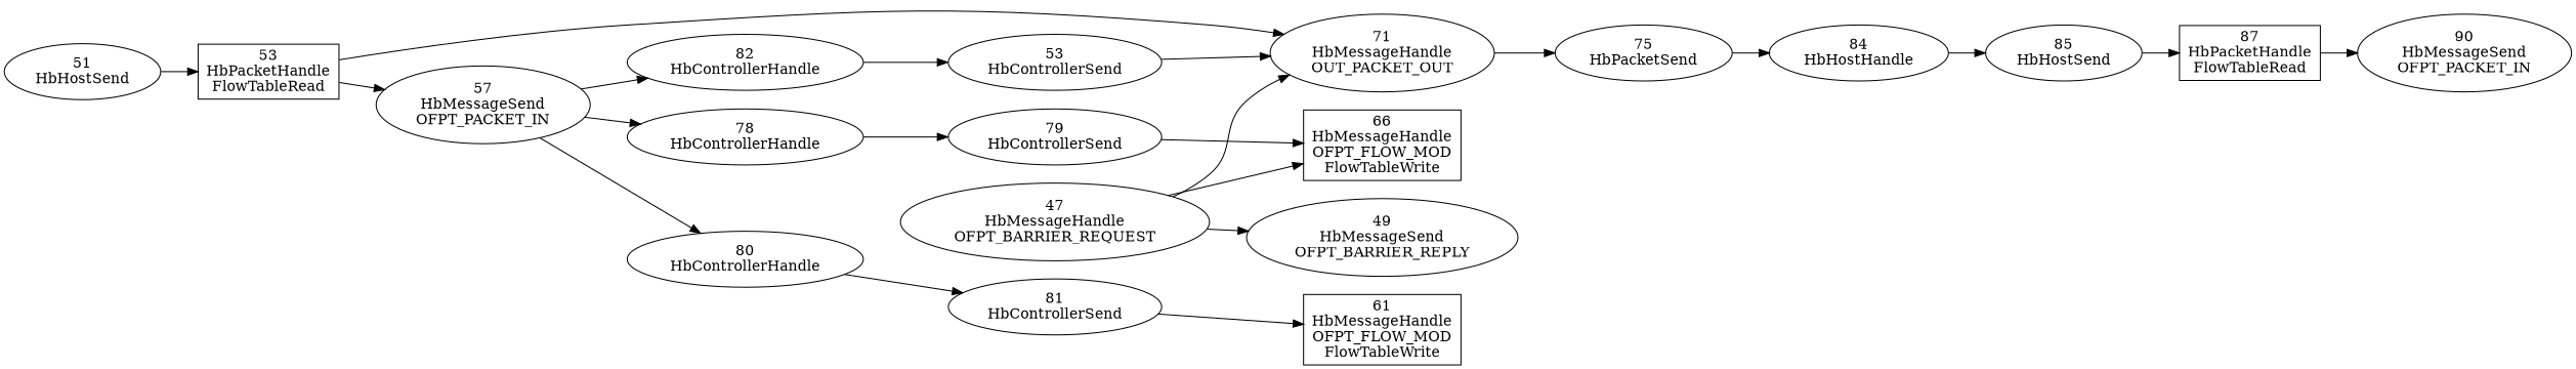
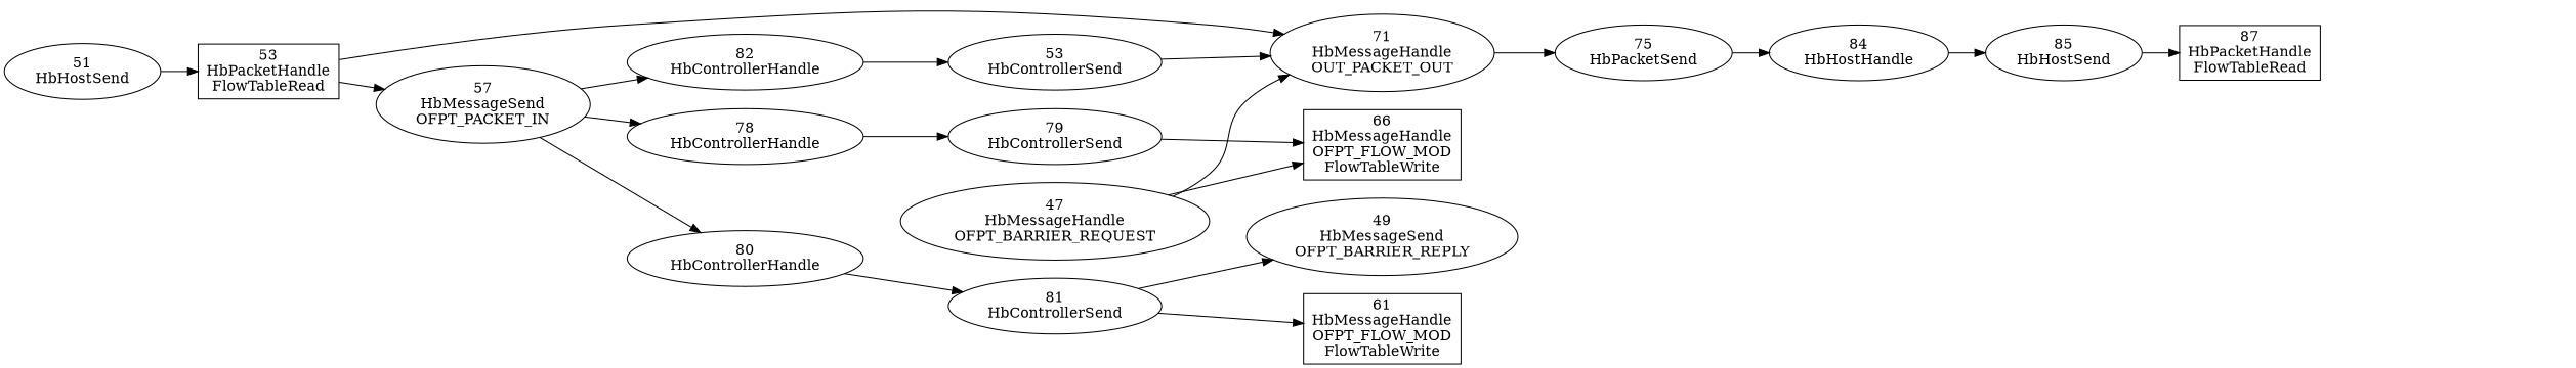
  digraph {
    rankdir=LR
    n1 [label="47\nHbMessageHandle\nOFPT_BARRIER_REQUEST\n"]
    n2 [label="49\nHbMessageSend\nOFPT_BARRIER_REPLY\n"]
    n3 [label="66\nHbMessageHandle\nOFPT_FLOW_MOD\nFlowTableWrite" shape=box]
    n4 [label="71\nHbMessageHandle\nOUT_PACKET_OUT\n"]
    n5 [label="61\nHbMessageHandle\nOFPT_FLOW_MOD\nFlowTableWrite" shape=box]
    n6 [label="75\nHbPacketSend\n"]
    n7 [label="51\nHbHostSend\n"]
    n8 [label="53\nHbPacketHandle\nFlowTableRead" shape=box]
    n9 [label="57\nHbMessageSend\nOFPT_PACKET_IN\n"]
    n10 [label="78\nHbControllerHandle\n"]
    n11 [label="80\nHbControllerHandle\n"]
    n12 [label="82\nHbControllerHandle\n"]
    n13 [label="79\nHbControllerSend\n"]
    n14 [label="81\nHbControllerSend\n"]
    n15 [label="53\nHbControllerSend\n"]
    n16 [label="84\nHbHostHandle\n"]
    n17 [label="85\nHbHostSend\n"]
    n18 [label="87\nHbPacketHandle\nFlowTableRead" shape=box]
-   n19 [label="90\nHbMessageSend\nOFPT_PACKET_IN\n"]
-   n1 -> n2
+   n14 -> n2
    n1 -> n3
    n1 -> n4
    n4 -> n6
    n6 -> n16
    n7 -> n8
    n8 -> n4
    n8 -> n9
    n9 -> n10
    n9 -> n11
    n9 -> n12
    n10 -> n13
    n11 -> n14
    n12 -> n15
    n13 -> n3
    n14 -> n5
    n15 -> n4
    n16 -> n17
    n17 -> n18
-   n18 -> n19
  }
